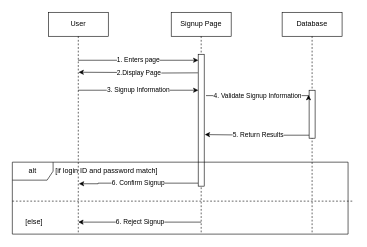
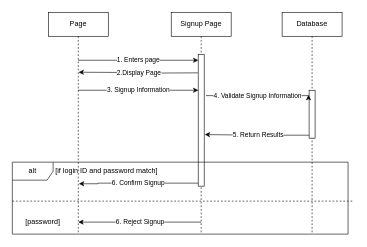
  <mxCell id="0" />
  <mxCell id="1" parent="0" />
- <mxCell id="2" value="User" style="shape=umlLifeline;perimeter=lifelinePerimeter;whiteSpace=wrap;html=1;container=1;dropTarget=0;collapsible=0;recursiveResize=0;outlineConnect=0;portConstraint=eastwest;newEdgeStyle={&quot;edgeStyle&quot;:&quot;elbowEdgeStyle&quot;,&quot;elbow&quot;:&quot;vertical&quot;,&quot;curved&quot;:0,&quot;rounded&quot;:0};" vertex="1" parent="1"><mxGeometry x="80" y="20" width="100" height="370" as="geometry" /></mxCell>
+ <mxCell id="2" value="Page" style="shape=umlLifeline;perimeter=lifelinePerimeter;whiteSpace=wrap;html=1;container=1;dropTarget=0;collapsible=0;recursiveResize=0;outlineConnect=0;portConstraint=eastwest;newEdgeStyle={&quot;edgeStyle&quot;:&quot;elbowEdgeStyle&quot;,&quot;elbow&quot;:&quot;vertical&quot;,&quot;curved&quot;:0,&quot;rounded&quot;:0};" vertex="1" parent="1"><mxGeometry x="80" y="20" width="100" height="370" as="geometry" /></mxCell>
  <mxCell id="3" value="Signup Page" style="shape=umlLifeline;perimeter=lifelinePerimeter;whiteSpace=wrap;html=1;container=1;dropTarget=0;collapsible=0;recursiveResize=0;outlineConnect=0;portConstraint=eastwest;newEdgeStyle={&quot;edgeStyle&quot;:&quot;elbowEdgeStyle&quot;,&quot;elbow&quot;:&quot;vertical&quot;,&quot;curved&quot;:0,&quot;rounded&quot;:0};" vertex="1" parent="1"><mxGeometry x="285" y="20" width="100" height="370" as="geometry" /></mxCell>
  <mxCell id="4" value="6. Confirm Signup" style="edgeStyle=orthogonalEdgeStyle;rounded=0;orthogonalLoop=1;jettySize=auto;html=1;curved=0;exitX=0;exitY=1;exitDx=0;exitDy=-5;exitPerimeter=0;" edge="1" parent="3" source="5"><mxGeometry relative="1" as="geometry"><mxPoint x="-154" y="286" as="targetPoint" /><Array as="points"><mxPoint x="-122" y="285" /></Array></mxGeometry></mxCell>
  <mxCell id="5" value="" style="html=1;points=[[0,0,0,0,5],[0,1,0,0,-5],[1,0,0,0,5],[1,1,0,0,-5]];perimeter=orthogonalPerimeter;outlineConnect=0;targetShapes=umlLifeline;portConstraint=eastwest;newEdgeStyle={&quot;curved&quot;:0,&quot;rounded&quot;:0};" vertex="1" parent="3"><mxGeometry x="45" y="70" width="10" height="220" as="geometry" /></mxCell>
  <mxCell id="6" value="3. Signup Information" style="edgeStyle=elbowEdgeStyle;rounded=0;orthogonalLoop=1;jettySize=auto;html=1;elbow=horizontal;curved=0;entryX=0;entryY=0;entryDx=0;entryDy=5;entryPerimeter=0;" edge="1" parent="1"><mxGeometry x="-0.003" relative="1" as="geometry"><mxPoint x="129.75" y="150" as="sourcePoint" /><mxPoint x="330.25" y="150" as="targetPoint" /><mxPoint as="offset" /></mxGeometry></mxCell>
  <mxCell id="7" value="Database" style="shape=umlLifeline;perimeter=lifelinePerimeter;whiteSpace=wrap;html=1;container=1;dropTarget=0;collapsible=0;recursiveResize=0;outlineConnect=0;portConstraint=eastwest;newEdgeStyle={&quot;edgeStyle&quot;:&quot;elbowEdgeStyle&quot;,&quot;elbow&quot;:&quot;vertical&quot;,&quot;curved&quot;:0,&quot;rounded&quot;:0};" vertex="1" parent="1"><mxGeometry x="470" y="20" width="100" height="370" as="geometry" /></mxCell>
  <mxCell id="8" value="" style="html=1;points=[[0,0,0,0,5],[0,1,0,0,-5],[1,0,0,0,5],[1,1,0,0,-5]];perimeter=orthogonalPerimeter;outlineConnect=0;targetShapes=umlLifeline;portConstraint=eastwest;newEdgeStyle={&quot;curved&quot;:0,&quot;rounded&quot;:0};" vertex="1" parent="7"><mxGeometry x="45" y="130" width="10" height="80" as="geometry" /></mxCell>
  <mxCell id="9" value="alt" style="shape=umlFrame;whiteSpace=wrap;html=1;pointerEvents=0;recursiveResize=0;container=1;collapsible=0;width=68;height=30;" vertex="1" parent="1"><mxGeometry x="20" y="270" width="560" height="120" as="geometry" /></mxCell>
  <mxCell id="10" value="[if login ID and password match]" style="text;html=1;" vertex="1" parent="9"><mxGeometry width="100" height="20" relative="1" as="geometry"><mxPoint x="70" as="offset" /></mxGeometry></mxCell>
- <mxCell id="11" value="[else]" style="line;strokeWidth=1;dashed=1;labelPosition=center;verticalLabelPosition=bottom;align=left;verticalAlign=top;spacingLeft=20;spacingTop=15;html=1;whiteSpace=wrap;" vertex="1" parent="9"><mxGeometry y="60" width="570" height="10" as="geometry" /></mxCell>
+ <mxCell id="11" value="[password]" style="line;strokeWidth=1;dashed=1;labelPosition=center;verticalLabelPosition=bottom;align=left;verticalAlign=top;spacingLeft=20;spacingTop=15;html=1;whiteSpace=wrap;" vertex="1" parent="9"><mxGeometry y="60" width="570" height="10" as="geometry" /></mxCell>
  <mxCell id="12" value="6. Reject Signup" style="edgeStyle=orthogonalEdgeStyle;rounded=0;orthogonalLoop=1;jettySize=auto;html=1;curved=0;exitX=0;exitY=1;exitDx=0;exitDy=-5;exitPerimeter=0;" edge="1" parent="9"><mxGeometry relative="1" as="geometry"><mxPoint x="110" y="100" as="targetPoint" /><mxPoint x="315" y="100" as="sourcePoint" /><mxPoint x="1" as="offset" /></mxGeometry></mxCell>
  <mxCell id="13" value="1. Enters page" style="edgeStyle=elbowEdgeStyle;rounded=0;orthogonalLoop=1;jettySize=auto;html=1;elbow=vertical;curved=0;entryX=0;entryY=0;entryDx=0;entryDy=5;entryPerimeter=0;" edge="1" parent="1"><mxGeometry relative="1" as="geometry"><mxPoint x="129.75" y="100" as="sourcePoint" /><mxPoint x="330.25" y="100" as="targetPoint" /></mxGeometry></mxCell>
  <mxCell id="14" value="2.Display Page" style="edgeStyle=orthogonalEdgeStyle;rounded=0;orthogonalLoop=1;jettySize=auto;html=1;curved=0;" edge="1" parent="1"><mxGeometry relative="1" as="geometry"><mxPoint x="130.5" y="120" as="targetPoint" /><mxPoint x="329.5" y="121" as="sourcePoint" /></mxGeometry></mxCell>
  <mxCell id="15" value="4. Validate Signup Information" style="edgeStyle=elbowEdgeStyle;rounded=0;orthogonalLoop=1;jettySize=auto;html=1;elbow=vertical;curved=0;" edge="1" parent="1"><mxGeometry relative="1" as="geometry"><mxPoint x="343" y="159" as="sourcePoint" /><mxPoint x="514" y="158" as="targetPoint" /></mxGeometry></mxCell>
  <mxCell id="16" value="5. Return Results" style="edgeStyle=orthogonalEdgeStyle;rounded=0;orthogonalLoop=1;jettySize=auto;html=1;curved=0;exitX=0;exitY=1;exitDx=0;exitDy=-5;exitPerimeter=0;" edge="1" parent="1" source="8"><mxGeometry x="-0.003" relative="1" as="geometry"><mxPoint x="341" y="224" as="targetPoint" /><Array as="points" /><mxPoint x="1" as="offset" /></mxGeometry></mxCell>
